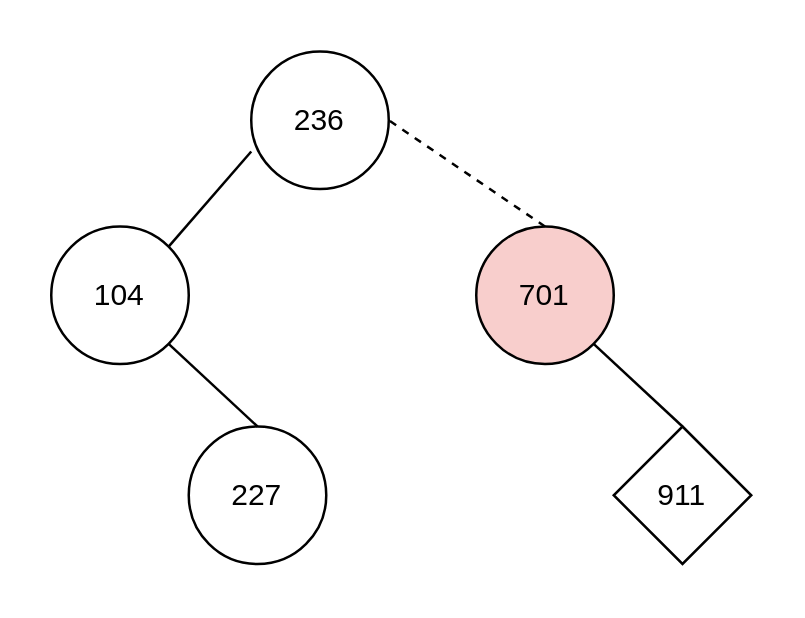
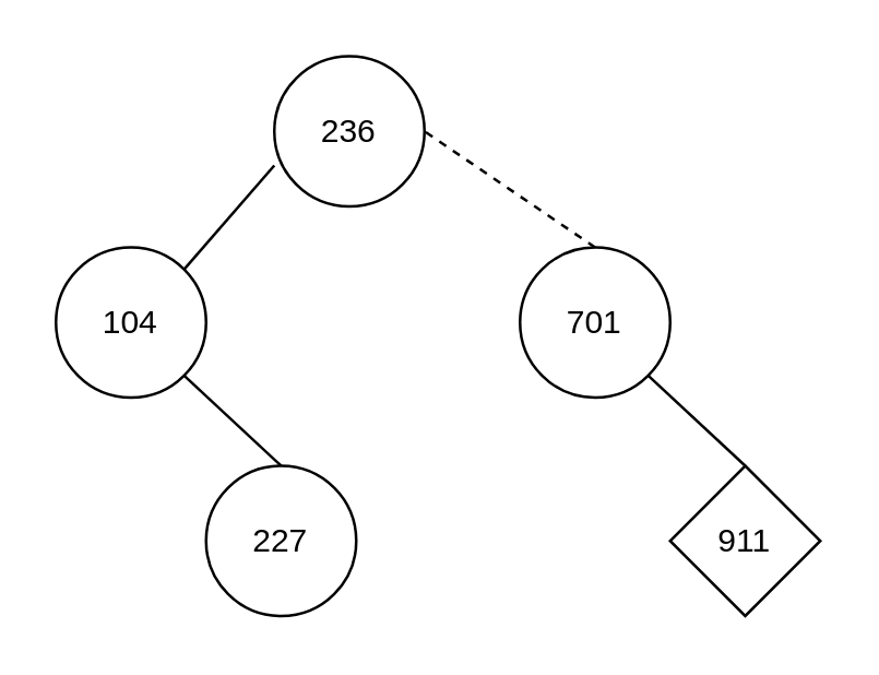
  <mxCell id="0" />
  <mxCell id="1" parent="0" />
  <mxCell id="2" value="" style="group" vertex="1" connectable="0" parent="1"><mxGeometry x="20" y="20" width="280" height="205" as="geometry" /></mxCell>
  <mxCell id="3" value="236" style="ellipse;whiteSpace=wrap;html=1;" vertex="1" parent="2"><mxGeometry x="80" width="55" height="55" as="geometry" /></mxCell>
  <mxCell id="4" value="104" style="ellipse;whiteSpace=wrap;html=1;" vertex="1" parent="2"><mxGeometry y="70" width="55" height="55" as="geometry" /></mxCell>
- <mxCell id="5" value="701" style="ellipse;whiteSpace=wrap;html=1;fillColor=#f8cecc;" vertex="1" parent="2"><mxGeometry x="170" y="70" width="55" height="55" as="geometry" /></mxCell>
+ <mxCell id="5" value="701" style="ellipse;whiteSpace=wrap;html=1;" vertex="1" parent="2"><mxGeometry x="170" y="70" width="55" height="55" as="geometry" /></mxCell>
  <mxCell id="6" value="227" style="ellipse;whiteSpace=wrap;html=1;" vertex="1" parent="2"><mxGeometry x="55" y="150" width="55" height="55" as="geometry" /></mxCell>
  <mxCell id="7" value="911" style="rhombus;whiteSpace=wrap;html=1;" vertex="1" parent="2"><mxGeometry x="225" y="150" width="55" height="55" as="geometry" /></mxCell>
  <mxCell id="8" value="" style="endArrow=none;html=1;rounded=0;exitX=1;exitY=0;exitDx=0;exitDy=0;" edge="1" parent="2" source="4"><mxGeometry width="50" height="50" relative="1" as="geometry"><mxPoint x="60" y="70" as="sourcePoint" /><mxPoint x="80" y="40" as="targetPoint" /></mxGeometry></mxCell>
  <mxCell id="9" value="" style="endArrow=none;html=1;rounded=0;entryX=1;entryY=0.5;entryDx=0;entryDy=0;exitX=0.5;exitY=0;exitDx=0;exitDy=0;dashed=1;" edge="1" parent="2" source="5" target="3"><mxGeometry width="50" height="50" relative="1" as="geometry"><mxPoint x="120" y="180" as="sourcePoint" /><mxPoint x="170" y="130" as="targetPoint" /></mxGeometry></mxCell>
  <mxCell id="10" value="" style="endArrow=none;html=1;rounded=0;entryX=1;entryY=1;entryDx=0;entryDy=0;exitX=0.5;exitY=0;exitDx=0;exitDy=0;" edge="1" parent="2" source="6" target="4"><mxGeometry width="50" height="50" relative="1" as="geometry"><mxPoint x="120" y="180" as="sourcePoint" /><mxPoint x="170" y="130" as="targetPoint" /></mxGeometry></mxCell>
  <mxCell id="11" value="" style="endArrow=none;html=1;rounded=0;entryX=1;entryY=1;entryDx=0;entryDy=0;exitX=0.5;exitY=0;exitDx=0;exitDy=0;" edge="1" parent="2" source="7" target="5"><mxGeometry width="50" height="50" relative="1" as="geometry"><mxPoint x="120" y="180" as="sourcePoint" /><mxPoint x="170" y="130" as="targetPoint" /></mxGeometry></mxCell>
